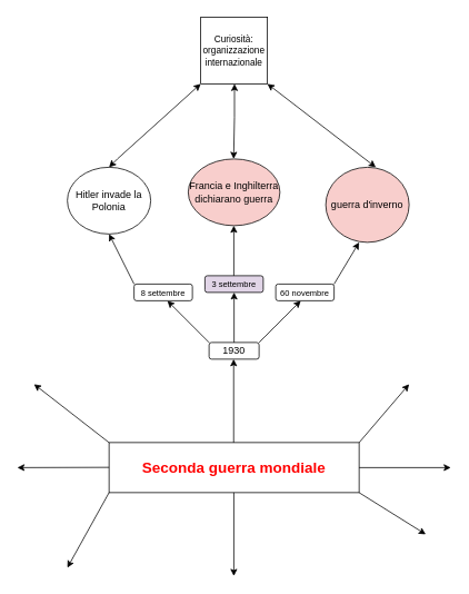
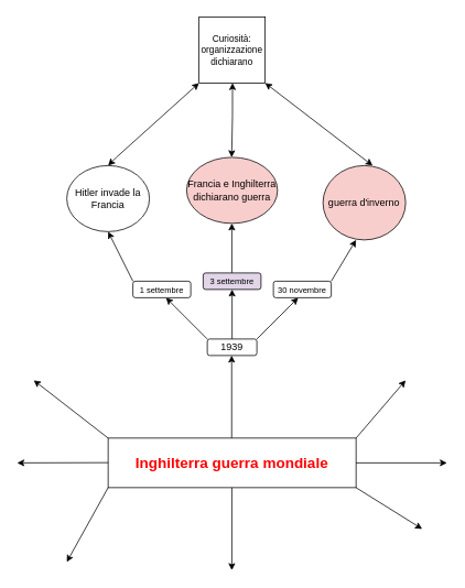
  <mxCell id="0" />
  <mxCell id="1" parent="0" />
- <mxCell id="2" value="&lt;font color=&quot;#ff0000&quot; style=&quot;font-size: 18px;&quot;&gt;&lt;b&gt;Seconda guerra mondiale&lt;/b&gt;&lt;/font&gt;" style="rounded=0;whiteSpace=wrap;html=1;" vertex="1" parent="1"><mxGeometry x="130" y="530" width="300" height="60" as="geometry" /></mxCell>
+ <mxCell id="2" value="&lt;font color=&quot;#ff0000&quot; style=&quot;font-size: 18px;&quot;&gt;&lt;b&gt;Inghilterra guerra mondiale&lt;/b&gt;&lt;/font&gt;" style="rounded=0;whiteSpace=wrap;html=1;" vertex="1" parent="1"><mxGeometry x="130" y="530" width="300" height="60" as="geometry" /></mxCell>
  <mxCell id="3" value="" style="endArrow=classic;html=1;rounded=0;" edge="1" parent="1"><mxGeometry width="50" height="50" relative="1" as="geometry"><mxPoint x="279.5" y="530" as="sourcePoint" /><mxPoint x="279.5" y="430" as="targetPoint" /></mxGeometry></mxCell>
  <mxCell id="4" value="" style="endArrow=classic;html=1;rounded=0;" edge="1" parent="1"><mxGeometry width="50" height="50" relative="1" as="geometry"><mxPoint x="430" y="530" as="sourcePoint" /><mxPoint x="490" y="460" as="targetPoint" /></mxGeometry></mxCell>
  <mxCell id="5" value="" style="endArrow=classic;html=1;rounded=0;exitX=1;exitY=0.5;exitDx=0;exitDy=0;" edge="1" parent="1" source="2"><mxGeometry width="50" height="50" relative="1" as="geometry"><mxPoint x="520" y="610" as="sourcePoint" /><mxPoint x="540" y="560" as="targetPoint" /></mxGeometry></mxCell>
  <mxCell id="6" value="" style="endArrow=classic;html=1;rounded=0;" edge="1" parent="1"><mxGeometry width="50" height="50" relative="1" as="geometry"><mxPoint x="130" y="559.71" as="sourcePoint" /><mxPoint x="20" y="560" as="targetPoint" /></mxGeometry></mxCell>
  <mxCell id="7" value="" style="endArrow=classic;html=1;rounded=0;" edge="1" parent="1"><mxGeometry width="50" height="50" relative="1" as="geometry"><mxPoint x="130" y="590" as="sourcePoint" /><mxPoint x="80" y="680" as="targetPoint" /></mxGeometry></mxCell>
  <mxCell id="8" value="" style="endArrow=classic;html=1;rounded=0;" edge="1" parent="1"><mxGeometry width="50" height="50" relative="1" as="geometry"><mxPoint x="279.71" y="590" as="sourcePoint" /><mxPoint x="279.71" y="690" as="targetPoint" /></mxGeometry></mxCell>
  <mxCell id="9" value="" style="endArrow=classic;html=1;rounded=0;" edge="1" parent="1"><mxGeometry width="50" height="50" relative="1" as="geometry"><mxPoint x="430" y="590" as="sourcePoint" /><mxPoint x="510" y="640" as="targetPoint" /></mxGeometry></mxCell>
  <mxCell id="10" value="" style="endArrow=classic;html=1;rounded=0;" edge="1" parent="1"><mxGeometry width="50" height="50" relative="1" as="geometry"><mxPoint x="130" y="530" as="sourcePoint" /><mxPoint x="40" y="460" as="targetPoint" /></mxGeometry></mxCell>
- <mxCell id="11" value="1930" style="rounded=1;whiteSpace=wrap;html=1;" vertex="1" parent="1"><mxGeometry x="250" y="410" width="60" height="20" as="geometry" /></mxCell>
+ <mxCell id="11" value="1939" style="rounded=1;whiteSpace=wrap;html=1;" vertex="1" parent="1"><mxGeometry x="250" y="410" width="60" height="20" as="geometry" /></mxCell>
  <mxCell id="12" value="" style="endArrow=classic;html=1;rounded=0;" edge="1" parent="1"><mxGeometry width="50" height="50" relative="1" as="geometry"><mxPoint x="250" y="410" as="sourcePoint" /><mxPoint x="200" y="360" as="targetPoint" /></mxGeometry></mxCell>
  <mxCell id="13" value="" style="endArrow=classic;html=1;rounded=0;" edge="1" parent="1"><mxGeometry width="50" height="50" relative="1" as="geometry"><mxPoint x="310" y="410" as="sourcePoint" /><mxPoint x="360" y="360" as="targetPoint" /><Array as="points"><mxPoint x="350" y="370" /></Array></mxGeometry></mxCell>
  <mxCell id="14" value="" style="endArrow=classic;html=1;rounded=0;" edge="1" parent="1" source="18"><mxGeometry width="50" height="50" relative="1" as="geometry"><mxPoint x="280" y="410" as="sourcePoint" /><mxPoint x="280" y="350" as="targetPoint" /><Array as="points" /></mxGeometry></mxCell>
- <mxCell id="15" value="&lt;font style=&quot;font-size: 10px;&quot;&gt;8 settembre&lt;/font&gt;" style="rounded=1;whiteSpace=wrap;html=1;" vertex="1" parent="1"><mxGeometry x="160" y="340" width="70" height="20" as="geometry" /></mxCell>
- <mxCell id="16" value="&lt;font style=&quot;font-size: 10px;&quot;&gt;60 novembre&lt;/font&gt;" style="rounded=1;whiteSpace=wrap;html=1;" vertex="1" parent="1"><mxGeometry x="330" y="340" width="70" height="20" as="geometry" /></mxCell>
+ <mxCell id="15" value="&lt;font style=&quot;font-size: 10px;&quot;&gt;1 settembre&lt;/font&gt;" style="rounded=1;whiteSpace=wrap;html=1;" vertex="1" parent="1"><mxGeometry x="160" y="340" width="70" height="20" as="geometry" /></mxCell>
+ <mxCell id="16" value="&lt;font style=&quot;font-size: 10px;&quot;&gt;30 novembre&lt;/font&gt;" style="rounded=1;whiteSpace=wrap;html=1;" vertex="1" parent="1"><mxGeometry x="330" y="340" width="70" height="20" as="geometry" /></mxCell>
  <mxCell id="17" value="" style="endArrow=classic;html=1;rounded=0;" edge="1" parent="1" target="18"><mxGeometry width="50" height="50" relative="1" as="geometry"><mxPoint x="280" y="410" as="sourcePoint" /><mxPoint x="280" y="350" as="targetPoint" /><Array as="points" /></mxGeometry></mxCell>
  <mxCell id="18" value="&lt;font style=&quot;font-size: 10px;&quot;&gt;3 settembre&lt;/font&gt;" style="rounded=1;whiteSpace=wrap;html=1;fillColor=#e1d5e7;" vertex="1" parent="1"><mxGeometry x="245" y="330" width="70" height="20" as="geometry" /></mxCell>
  <mxCell id="19" value="" style="endArrow=classic;html=1;rounded=0;" edge="1" parent="1"><mxGeometry width="50" height="50" relative="1" as="geometry"><mxPoint x="160" y="340" as="sourcePoint" /><mxPoint x="130" y="280" as="targetPoint" /><Array as="points" /></mxGeometry></mxCell>
  <mxCell id="20" value="" style="endArrow=classic;html=1;rounded=0;" edge="1" parent="1"><mxGeometry width="50" height="50" relative="1" as="geometry"><mxPoint x="279.71" y="330" as="sourcePoint" /><mxPoint x="279.71" y="270" as="targetPoint" /><Array as="points" /></mxGeometry></mxCell>
  <mxCell id="21" value="" style="endArrow=classic;html=1;rounded=0;" edge="1" parent="1"><mxGeometry width="50" height="50" relative="1" as="geometry"><mxPoint x="400" y="340" as="sourcePoint" /><mxPoint x="430" y="290" as="targetPoint" /><Array as="points" /></mxGeometry></mxCell>
- <mxCell id="22" value="Hitler invade la Polonia" style="ellipse;whiteSpace=wrap;html=1;" vertex="1" parent="1"><mxGeometry x="80" y="200" width="100" height="80" as="geometry" /></mxCell>
+ <mxCell id="22" value="Hitler invade la Francia" style="ellipse;whiteSpace=wrap;html=1;" vertex="1" parent="1"><mxGeometry x="80" y="200" width="100" height="80" as="geometry" /></mxCell>
  <mxCell id="23" value="Francia e Inghilterra dichiarano guerra" style="ellipse;whiteSpace=wrap;html=1;fillColor=#f8cecc;" vertex="1" parent="1"><mxGeometry x="225" y="190" width="110" height="80" as="geometry" /></mxCell>
  <mxCell id="24" value="guerra d'inverno" style="ellipse;whiteSpace=wrap;html=1;fillColor=#f8cecc;" vertex="1" parent="1"><mxGeometry x="390" y="200" width="100" height="90" as="geometry" /></mxCell>
- <mxCell id="25" value="&lt;font style=&quot;font-size: 11px;&quot;&gt;Curiosità:&lt;br&gt;organizzazione&lt;br&gt;internazionale&lt;/font&gt;" style="whiteSpace=wrap;html=1;aspect=fixed;" vertex="1" parent="1"><mxGeometry x="240" y="20" width="80" height="80" as="geometry" /></mxCell>
+ <mxCell id="25" value="&lt;font style=&quot;font-size: 11px;&quot;&gt;Curiosità:&lt;br&gt;organizzazione&lt;br&gt;dichiarano&lt;/font&gt;" style="whiteSpace=wrap;html=1;aspect=fixed;" vertex="1" parent="1"><mxGeometry x="240" y="20" width="80" height="80" as="geometry" /></mxCell>
  <mxCell id="26" value="" style="endArrow=classic;startArrow=classic;html=1;rounded=0;entryX=0;entryY=1;entryDx=0;entryDy=0;" edge="1" parent="1" target="25"><mxGeometry width="50" height="50" relative="1" as="geometry"><mxPoint x="130" y="200" as="sourcePoint" /><mxPoint x="180" y="150" as="targetPoint" /><Array as="points"><mxPoint x="140" y="190" /></Array></mxGeometry></mxCell>
  <mxCell id="27" value="" style="endArrow=classic;startArrow=classic;html=1;rounded=0;entryX=0.438;entryY=1;entryDx=0;entryDy=0;entryPerimeter=0;" edge="1" parent="1"><mxGeometry width="50" height="50" relative="1" as="geometry"><mxPoint x="279.48" y="190" as="sourcePoint" /><mxPoint x="280.52" y="100" as="targetPoint" /><Array as="points"><mxPoint x="280.48" y="140" /></Array></mxGeometry></mxCell>
  <mxCell id="28" value="" style="endArrow=classic;startArrow=classic;html=1;rounded=0;entryX=1;entryY=1;entryDx=0;entryDy=0;" edge="1" parent="1" target="25"><mxGeometry width="50" height="50" relative="1" as="geometry"><mxPoint x="450" y="200" as="sourcePoint" /><mxPoint x="500" y="150" as="targetPoint" /></mxGeometry></mxCell>
